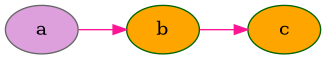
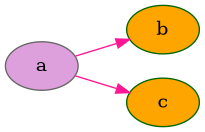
  digraph {
    rankdir=LR
    node [alive=n color=darkgreen fillcolor=orange style=filled type=C]
    edge [color=deeppink]
    a [color=gray40 fillcolor=plum type=B]
    b
    c
    a -> b
-   b -> c
+   a -> c
  }
